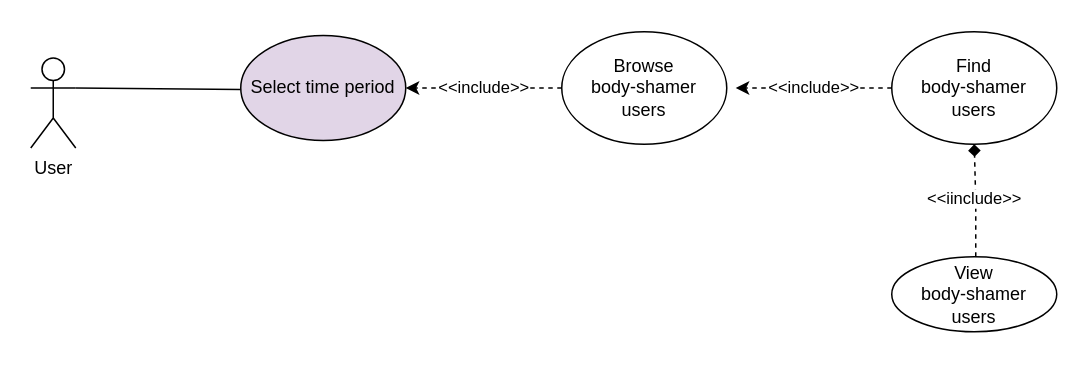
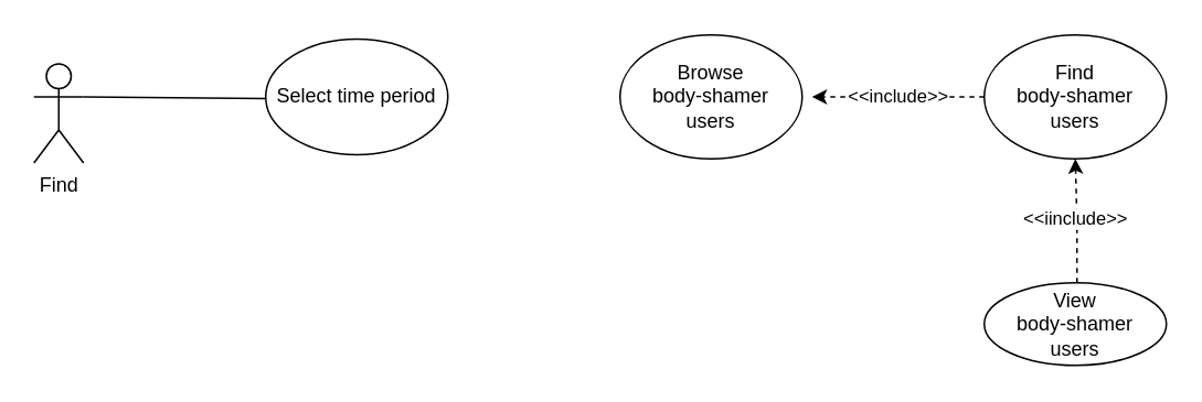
  <mxCell id="0" />
  <mxCell id="1" parent="0" />
- <mxCell id="2" value="User" style="shape=umlActor;verticalLabelPosition=bottom;verticalAlign=top;html=1;outlineConnect=0;" parent="1" vertex="1"><mxGeometry x="20" y="38" width="30" height="60" as="geometry" /></mxCell>
+ <mxCell id="2" value="Find" style="shape=umlActor;verticalLabelPosition=bottom;verticalAlign=top;html=1;outlineConnect=0;" parent="1" vertex="1"><mxGeometry x="20" y="38" width="30" height="60" as="geometry" /></mxCell>
  <mxCell id="3" value="" style="endArrow=none;html=1;rounded=0;entryX=0;entryY=0.5;entryDx=0;entryDy=0;exitX=1;exitY=0.333;exitDx=0;exitDy=0;exitPerimeter=0;" parent="1" edge="1"><mxGeometry width="50" height="50" relative="1" as="geometry"><mxPoint x="50" y="58" as="sourcePoint" /><mxPoint x="160" y="59" as="targetPoint" /></mxGeometry></mxCell>
- <mxCell id="4" value="Select time period" style="ellipse;whiteSpace=wrap;html=1;fillColor=#e1d5e7;" parent="1" vertex="1"><mxGeometry x="160" y="23" width="110" height="70" as="geometry" /></mxCell>
- <mxCell id="5" value="&amp;lt;&amp;lt;include&amp;gt;&amp;gt;" style="edgeStyle=orthogonalEdgeStyle;rounded=0;orthogonalLoop=1;jettySize=auto;html=1;dashed=1;" parent="1" source="6" target="4" edge="1"><mxGeometry relative="1" as="geometry"><Array as="points"><mxPoint x="350" y="58" /><mxPoint x="350" y="58" /></Array></mxGeometry></mxCell>
+ <mxCell id="4" value="Select time period" style="ellipse;whiteSpace=wrap;html=1;" parent="1" vertex="1"><mxGeometry x="160" y="23" width="110" height="70" as="geometry" /></mxCell>
  <mxCell id="6" value="Browse&lt;br&gt;body-shamer&lt;br&gt;users" style="ellipse;whiteSpace=wrap;html=1;" parent="1" vertex="1"><mxGeometry x="374" y="20.5" width="110" height="75" as="geometry" /></mxCell>
  <mxCell id="7" value="Find &lt;br&gt;body-shamer&lt;br&gt;users" style="ellipse;whiteSpace=wrap;html=1;" parent="1" vertex="1"><mxGeometry x="594" y="20.5" width="110" height="75" as="geometry" /></mxCell>
  <mxCell id="8" value="&amp;lt;&amp;lt;include&amp;gt;&amp;gt;" style="edgeStyle=orthogonalEdgeStyle;rounded=0;orthogonalLoop=1;jettySize=auto;html=1;dashed=1;" parent="1" source="7" edge="1"><mxGeometry relative="1" as="geometry"><mxPoint x="490" y="58" as="targetPoint" /><Array as="points"><mxPoint x="570" y="58" /><mxPoint x="570" y="58" /></Array></mxGeometry></mxCell>
  <mxCell id="9" value="View&lt;br&gt;body-shamer&lt;br&gt;users" style="ellipse;whiteSpace=wrap;html=1;" parent="1" vertex="1"><mxGeometry x="594" y="170.5" width="110" height="50" as="geometry" /></mxCell>
- <mxCell id="10" style="edgeStyle=orthogonalEdgeStyle;rounded=0;orthogonalLoop=1;jettySize=auto;html=1;entryX=0.5;entryY=1;entryDx=0;entryDy=0;dashed=1;endArrow=diamond;" parent="1" source="9" target="7" edge="1"><mxGeometry relative="1" as="geometry"><mxPoint x="655" y="113" as="targetPoint" /><Array as="points"><mxPoint x="650" y="133" /><mxPoint x="650" y="133" /></Array></mxGeometry></mxCell>
+ <mxCell id="10" style="edgeStyle=orthogonalEdgeStyle;rounded=0;orthogonalLoop=1;jettySize=auto;html=1;entryX=0.5;entryY=1;entryDx=0;entryDy=0;dashed=1;" parent="1" source="9" target="7" edge="1"><mxGeometry relative="1" as="geometry"><mxPoint x="655" y="113" as="targetPoint" /><Array as="points"><mxPoint x="650" y="133" /><mxPoint x="650" y="133" /></Array></mxGeometry></mxCell>
  <mxCell id="11" value="&amp;lt;&amp;lt;iinclude&amp;gt;&amp;gt;" style="edgeLabel;html=1;align=center;verticalAlign=middle;resizable=0;points=[];" parent="10" vertex="1" connectable="0"><mxGeometry x="0.027" y="1" relative="1" as="geometry"><mxPoint as="offset" /></mxGeometry></mxCell>
